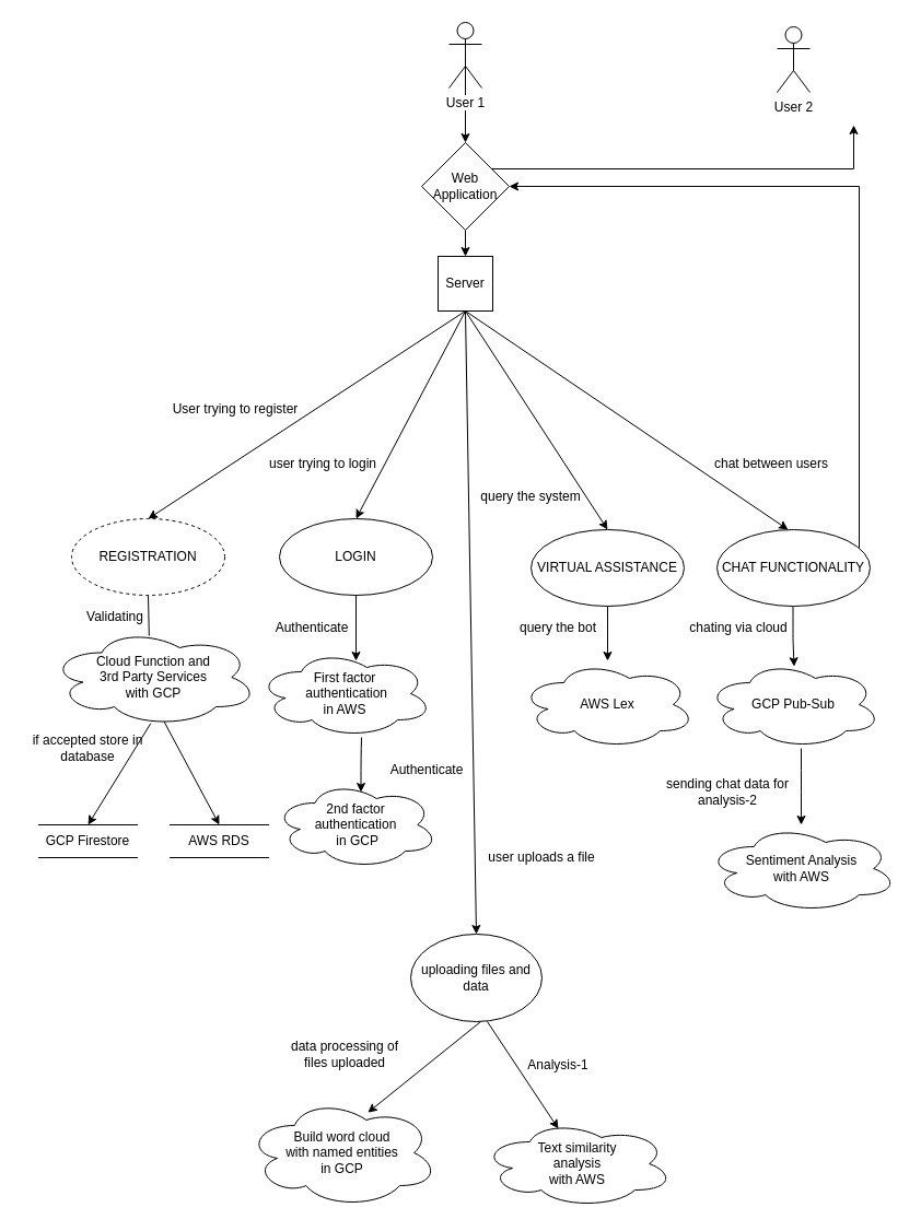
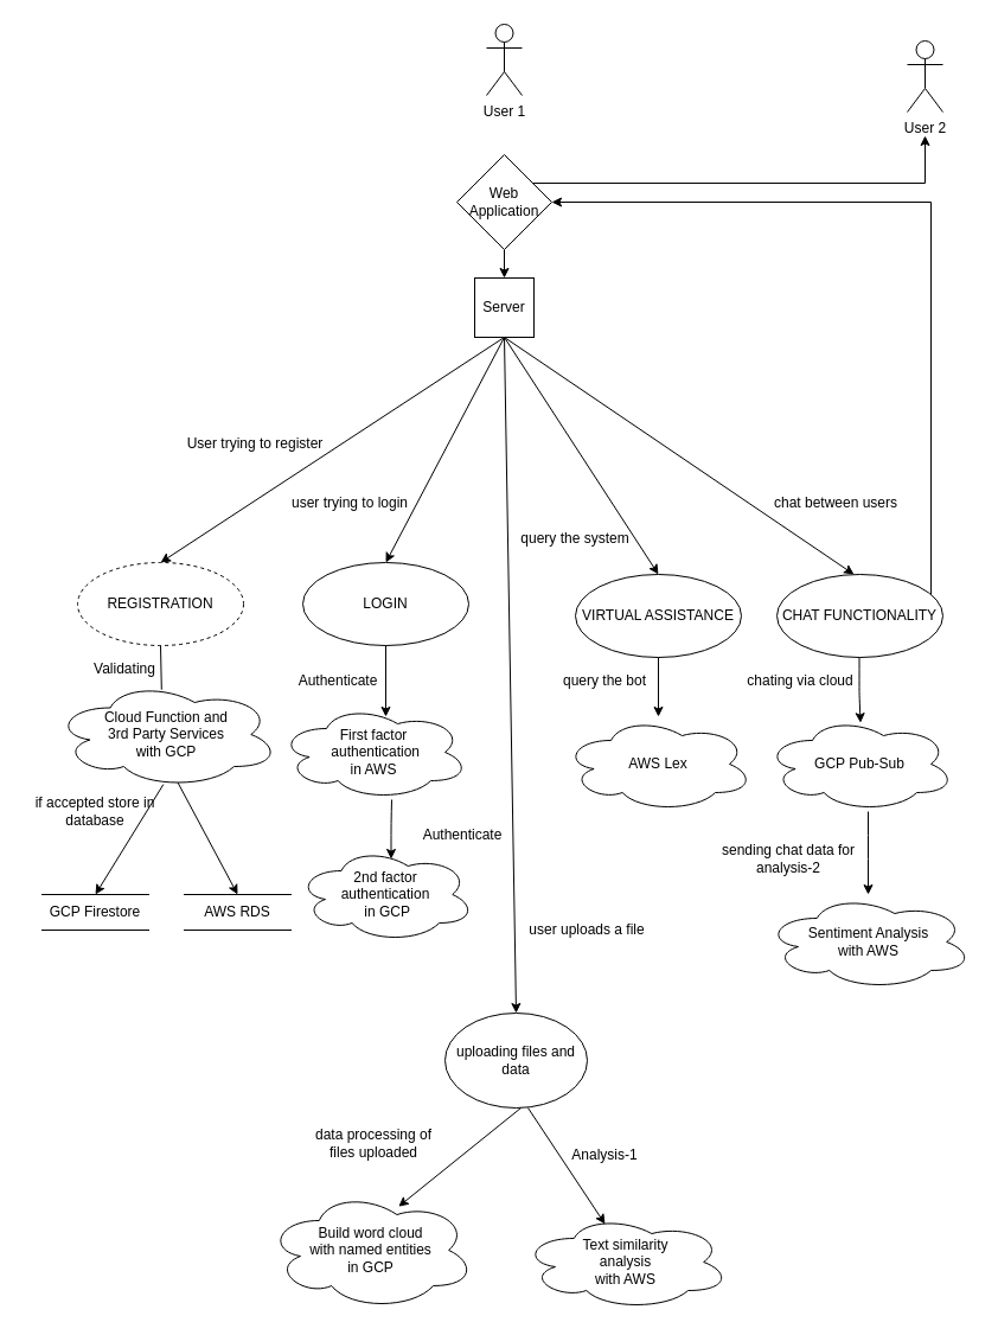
  <mxCell id="0" />
  <mxCell id="1" parent="0" />
- <mxCell id="2" style="edgeStyle=orthogonalEdgeStyle;rounded=0;orthogonalLoop=1;jettySize=auto;html=1;exitX=0.5;exitY=0.5;exitDx=0;exitDy=0;exitPerimeter=0;entryX=0.5;entryY=0;entryDx=0;entryDy=0;" edge="1" parent="1" source="3" target="52"><mxGeometry relative="1" as="geometry" /></mxCell>
  <mxCell id="3" value="User 1" style="shape=umlActor;verticalLabelPosition=bottom;labelBackgroundColor=#ffffff;verticalAlign=top;html=1;" parent="1" vertex="1"><mxGeometry x="410" y="20" width="30" height="60" as="geometry" /></mxCell>
  <mxCell id="4" value="REGISTRATION" style="ellipse;whiteSpace=wrap;html=1;dashed=1;" parent="1" vertex="1"><mxGeometry x="65" y="474" width="140" height="70" as="geometry" /></mxCell>
  <mxCell id="5" value="LOGIN" style="ellipse;whiteSpace=wrap;html=1;" parent="1" vertex="1"><mxGeometry x="255" y="474" width="140" height="70" as="geometry" /></mxCell>
  <mxCell id="6" value="VIRTUAL ASSISTANCE" style="ellipse;whiteSpace=wrap;html=1;" parent="1" vertex="1"><mxGeometry x="485" y="484" width="140" height="70" as="geometry" /></mxCell>
  <mxCell id="7" style="edgeStyle=orthogonalEdgeStyle;rounded=0;orthogonalLoop=1;jettySize=auto;html=1;entryX=1;entryY=0.5;entryDx=0;entryDy=0;" edge="1" parent="1" source="8" target="52"><mxGeometry relative="1" as="geometry"><Array as="points"><mxPoint x="785" y="170" /></Array></mxGeometry></mxCell>
  <mxCell id="8" value="CHAT FUNCTIONALITY" style="ellipse;whiteSpace=wrap;html=1;" parent="1" vertex="1"><mxGeometry x="655" y="484" width="140" height="70" as="geometry" /></mxCell>
  <mxCell id="9" value="" style="endArrow=none;html=1;exitX=0.5;exitY=1;exitDx=0;exitDy=0;entryX=0.478;entryY=0.08;entryDx=0;entryDy=0;entryPerimeter=0;" parent="1" source="4" target="24" edge="1"><mxGeometry width="50" height="50" relative="1" as="geometry"><mxPoint x="165" y="604" as="sourcePoint" /><mxPoint x="135" y="604" as="targetPoint" /></mxGeometry></mxCell>
  <mxCell id="10" value="" style="endArrow=classic;html=1;entryX=0.5;entryY=0;entryDx=0;entryDy=0;" parent="1" target="4" edge="1"><mxGeometry width="50" height="50" relative="1" as="geometry"><mxPoint x="425" y="284" as="sourcePoint" /><mxPoint x="195" y="444" as="targetPoint" /></mxGeometry></mxCell>
  <mxCell id="11" value="AWS RDS" style="shape=partialRectangle;whiteSpace=wrap;html=1;left=0;right=0;fillColor=none;" parent="1" vertex="1"><mxGeometry x="155" y="754" width="90" height="30" as="geometry" /></mxCell>
  <mxCell id="12" value="GCP Firestore" style="shape=partialRectangle;whiteSpace=wrap;html=1;left=0;right=0;fillColor=none;" parent="1" vertex="1"><mxGeometry x="35" y="754" width="90" height="30" as="geometry" /></mxCell>
  <mxCell id="13" value="" style="endArrow=classic;html=1;entryX=0.5;entryY=0;entryDx=0;entryDy=0;exitX=0.486;exitY=0.968;exitDx=0;exitDy=0;exitPerimeter=0;" parent="1" source="24" target="12" edge="1"><mxGeometry width="50" height="50" relative="1" as="geometry"><mxPoint x="134.5" y="664" as="sourcePoint" /><mxPoint x="134.5" y="724" as="targetPoint" /><Array as="points" /></mxGeometry></mxCell>
  <mxCell id="14" value="" style="endArrow=classic;html=1;entryX=0.5;entryY=0;entryDx=0;entryDy=0;exitX=0.55;exitY=0.95;exitDx=0;exitDy=0;exitPerimeter=0;" parent="1" source="24" target="11" edge="1"><mxGeometry width="50" height="50" relative="1" as="geometry"><mxPoint x="135" y="664" as="sourcePoint" /><mxPoint x="110" y="734" as="targetPoint" /><Array as="points" /></mxGeometry></mxCell>
  <mxCell id="15" value="" style="endArrow=classic;html=1;entryX=0.5;entryY=0;entryDx=0;entryDy=0;" parent="1" target="5" edge="1"><mxGeometry width="50" height="50" relative="1" as="geometry"><mxPoint x="425" y="284" as="sourcePoint" /><mxPoint x="439" y="454" as="targetPoint" /></mxGeometry></mxCell>
  <mxCell id="16" value="" style="endArrow=classic;html=1;entryX=0.5;entryY=0;entryDx=0;entryDy=0;" parent="1" edge="1"><mxGeometry width="50" height="50" relative="1" as="geometry"><mxPoint x="325" y="544" as="sourcePoint" /><mxPoint x="325" y="604" as="targetPoint" /></mxGeometry></mxCell>
  <mxCell id="17" value="chat between users" style="text;html=1;strokeColor=none;fillColor=none;align=center;verticalAlign=middle;whiteSpace=wrap;rounded=0;rotation=0;" parent="1" vertex="1"><mxGeometry x="645" y="414" width="120" height="20" as="geometry" /></mxCell>
  <mxCell id="18" value="if accepted store in database" style="text;html=1;strokeColor=none;fillColor=none;align=center;verticalAlign=middle;whiteSpace=wrap;rounded=0;rotation=0;" parent="1" vertex="1"><mxGeometry x="20" y="674" width="120" height="20" as="geometry" /></mxCell>
  <mxCell id="19" value="user uploads a file" style="text;html=1;strokeColor=none;fillColor=none;align=center;verticalAlign=middle;whiteSpace=wrap;rounded=0;rotation=0;" parent="1" vertex="1"><mxGeometry x="435" y="774" width="120" height="20" as="geometry" /></mxCell>
  <mxCell id="20" value="Validating" style="text;html=1;strokeColor=none;fillColor=none;align=center;verticalAlign=middle;whiteSpace=wrap;rounded=0;rotation=0;" parent="1" vertex="1"><mxGeometry x="45" y="554" width="120" height="20" as="geometry" /></mxCell>
  <mxCell id="21" value="Authenticate" style="text;html=1;strokeColor=none;fillColor=none;align=center;verticalAlign=middle;whiteSpace=wrap;rounded=0;rotation=0;" parent="1" vertex="1"><mxGeometry x="225" y="564" width="120" height="20" as="geometry" /></mxCell>
  <mxCell id="22" value="" style="endArrow=classic;html=1;entryX=0.5;entryY=0;entryDx=0;entryDy=0;" parent="1" target="6" edge="1"><mxGeometry width="50" height="50" relative="1" as="geometry"><mxPoint x="425" y="284" as="sourcePoint" /><mxPoint x="335" y="484" as="targetPoint" /></mxGeometry></mxCell>
  <mxCell id="23" value="&lt;span&gt;First factor&lt;br&gt;&amp;nbsp;authentication &lt;br&gt;in AWS&lt;/span&gt;" style="ellipse;shape=cloud;whiteSpace=wrap;html=1;" parent="1" vertex="1"><mxGeometry x="235" y="594" width="160" height="80" as="geometry" /></mxCell>
  <mxCell id="24" value="&lt;span&gt;Cloud Function and &lt;br&gt;3rd Party Services &lt;br&gt;with GCP&lt;/span&gt;" style="ellipse;shape=cloud;whiteSpace=wrap;html=1;" parent="1" vertex="1"><mxGeometry x="45" y="574" width="190" height="90" as="geometry" /></mxCell>
  <mxCell id="25" value="&lt;span&gt;2nd factor &lt;br&gt;authentication&lt;br&gt;&amp;nbsp;in GCP&lt;/span&gt;" style="ellipse;shape=cloud;whiteSpace=wrap;html=1;" parent="1" vertex="1"><mxGeometry x="250" y="714" width="150" height="80" as="geometry" /></mxCell>
  <mxCell id="26" value="" style="endArrow=classic;html=1;entryX=0.5;entryY=0;entryDx=0;entryDy=0;" parent="1" edge="1"><mxGeometry width="50" height="50" relative="1" as="geometry"><mxPoint x="330" y="674" as="sourcePoint" /><mxPoint x="329.5" y="724" as="targetPoint" /><Array as="points"><mxPoint x="329.5" y="694" /></Array></mxGeometry></mxCell>
  <mxCell id="27" value="AWS Lex" style="ellipse;shape=cloud;whiteSpace=wrap;html=1;" parent="1" vertex="1"><mxGeometry x="475" y="604" width="160" height="80" as="geometry" /></mxCell>
  <mxCell id="28" value="" style="endArrow=classic;html=1;exitX=0.55;exitY=0.95;exitDx=0;exitDy=0;exitPerimeter=0;" parent="1" target="27" edge="1"><mxGeometry width="50" height="50" relative="1" as="geometry"><mxPoint x="555" y="554" as="sourcePoint" /><mxPoint x="605.5" y="648.5" as="targetPoint" /><Array as="points" /></mxGeometry></mxCell>
  <mxCell id="29" value="query the bot" style="text;html=1;strokeColor=none;fillColor=none;align=center;verticalAlign=middle;whiteSpace=wrap;rounded=0;rotation=0;" parent="1" vertex="1"><mxGeometry x="450" y="564" width="120" height="20" as="geometry" /></mxCell>
- <mxCell id="30" value="User 2" style="shape=umlActor;verticalLabelPosition=bottom;labelBackgroundColor=#ffffff;verticalAlign=top;html=1;outlineConnect=0;" parent="1" vertex="1"><mxGeometry x="710" y="24" width="30" height="60" as="geometry" /></mxCell>
+ <mxCell id="30" value="User 2" style="shape=umlActor;verticalLabelPosition=bottom;labelBackgroundColor=#ffffff;verticalAlign=top;html=1;outlineConnect=0;" parent="1" vertex="1"><mxGeometry x="765" y="34" width="30" height="60" as="geometry" /></mxCell>
  <mxCell id="31" value="" style="endArrow=classic;html=1;entryX=0.5;entryY=0;entryDx=0;entryDy=0;" parent="1" edge="1"><mxGeometry width="50" height="50" relative="1" as="geometry"><mxPoint x="425" y="284" as="sourcePoint" /><mxPoint x="720" y="484" as="targetPoint" /><Array as="points" /></mxGeometry></mxCell>
  <mxCell id="32" value="GCP Pub-Sub" style="ellipse;shape=cloud;whiteSpace=wrap;html=1;" parent="1" vertex="1"><mxGeometry x="645" y="604" width="160" height="80" as="geometry" /></mxCell>
  <mxCell id="33" value="" style="endArrow=classic;html=1;exitX=0.55;exitY=0.95;exitDx=0;exitDy=0;exitPerimeter=0;entryX=0.503;entryY=0.065;entryDx=0;entryDy=0;entryPerimeter=0;" parent="1" target="32" edge="1"><mxGeometry width="50" height="50" relative="1" as="geometry"><mxPoint x="724.5" y="554" as="sourcePoint" /><mxPoint x="724.5" y="594" as="targetPoint" /><Array as="points"><mxPoint x="724.5" y="574" /><mxPoint x="724.5" y="584" /></Array></mxGeometry></mxCell>
  <mxCell id="34" value="User trying to register" style="text;html=1;strokeColor=none;fillColor=none;align=center;verticalAlign=middle;whiteSpace=wrap;rounded=0;rotation=0;" parent="1" vertex="1"><mxGeometry x="155" y="364" width="120" height="20" as="geometry" /></mxCell>
  <mxCell id="35" value="user trying to login" style="text;html=1;strokeColor=none;fillColor=none;align=center;verticalAlign=middle;whiteSpace=wrap;rounded=0;rotation=0;" parent="1" vertex="1"><mxGeometry x="235" y="414" width="120" height="20" as="geometry" /></mxCell>
  <mxCell id="36" value="query the system" style="text;html=1;strokeColor=none;fillColor=none;align=center;verticalAlign=middle;whiteSpace=wrap;rounded=0;rotation=0;" parent="1" vertex="1"><mxGeometry x="425" y="444" width="120" height="20" as="geometry" /></mxCell>
  <mxCell id="37" value="uploading files and data" style="ellipse;whiteSpace=wrap;html=1;" parent="1" vertex="1"><mxGeometry x="375" y="854" width="120" height="80" as="geometry" /></mxCell>
  <mxCell id="38" value="Authenticate" style="text;html=1;strokeColor=none;fillColor=none;align=center;verticalAlign=middle;whiteSpace=wrap;rounded=0;rotation=0;" parent="1" vertex="1"><mxGeometry x="330" y="694" width="120" height="20" as="geometry" /></mxCell>
  <mxCell id="39" value="Text similarity &lt;br&gt;analysis &lt;br&gt;with AWS" style="ellipse;shape=cloud;whiteSpace=wrap;html=1;" parent="1" vertex="1"><mxGeometry x="440" y="1024" width="175" height="80" as="geometry" /></mxCell>
  <mxCell id="40" value="" style="endArrow=classic;html=1;exitX=0.55;exitY=0.95;exitDx=0;exitDy=0;exitPerimeter=0;entryX=0.633;entryY=0.132;entryDx=0;entryDy=0;entryPerimeter=0;" parent="1" target="44" edge="1"><mxGeometry width="50" height="50" relative="1" as="geometry"><mxPoint x="439" y="934" as="sourcePoint" /><mxPoint x="439.98" y="989.2" as="targetPoint" /><Array as="points" /></mxGeometry></mxCell>
  <mxCell id="41" value="Sentiment Analysis&lt;br&gt;with AWS" style="ellipse;shape=cloud;whiteSpace=wrap;html=1;" parent="1" vertex="1"><mxGeometry x="645" y="754" width="175" height="80" as="geometry" /></mxCell>
  <mxCell id="42" value="" style="endArrow=classic;html=1;exitX=0.55;exitY=0.95;exitDx=0;exitDy=0;exitPerimeter=0;" parent="1" edge="1"><mxGeometry width="50" height="50" relative="1" as="geometry"><mxPoint x="732" y="684" as="sourcePoint" /><mxPoint x="732" y="754" as="targetPoint" /><Array as="points"><mxPoint x="732" y="714" /></Array></mxGeometry></mxCell>
  <mxCell id="43" value="sending chat data for analysis-2" style="text;html=1;strokeColor=none;fillColor=none;align=center;verticalAlign=middle;whiteSpace=wrap;rounded=0;rotation=0;" parent="1" vertex="1"><mxGeometry x="605" y="714" width="120" height="20" as="geometry" /></mxCell>
  <mxCell id="44" value="Build word cloud &lt;br&gt;with named entities &lt;br&gt;in GCP" style="ellipse;shape=cloud;whiteSpace=wrap;html=1;" parent="1" vertex="1"><mxGeometry x="225" y="1004" width="175" height="100" as="geometry" /></mxCell>
  <mxCell id="45" value="" style="endArrow=classic;html=1;entryX=0.4;entryY=0.1;entryDx=0;entryDy=0;entryPerimeter=0;" parent="1" target="39" edge="1"><mxGeometry width="50" height="50" relative="1" as="geometry"><mxPoint x="445" y="934" as="sourcePoint" /><mxPoint x="449.98" y="999.2" as="targetPoint" /><Array as="points" /></mxGeometry></mxCell>
  <mxCell id="46" value="data processing of files uploaded" style="text;html=1;strokeColor=none;fillColor=none;align=center;verticalAlign=middle;whiteSpace=wrap;rounded=0;rotation=0;" parent="1" vertex="1"><mxGeometry x="255" y="954" width="120" height="20" as="geometry" /></mxCell>
  <mxCell id="47" value="Analysis-1" style="text;html=1;strokeColor=none;fillColor=none;align=center;verticalAlign=middle;whiteSpace=wrap;rounded=0;rotation=0;" parent="1" vertex="1"><mxGeometry x="450" y="964" width="120" height="20" as="geometry" /></mxCell>
  <mxCell id="48" value="chating via cloud" style="text;html=1;strokeColor=none;fillColor=none;align=center;verticalAlign=middle;whiteSpace=wrap;rounded=0;rotation=0;" parent="1" vertex="1"><mxGeometry x="615" y="564" width="120" height="20" as="geometry" /></mxCell>
  <mxCell id="49" value="" style="endArrow=classic;html=1;entryX=0.5;entryY=0;entryDx=0;entryDy=0;" parent="1" target="37" edge="1"><mxGeometry width="50" height="50" relative="1" as="geometry"><mxPoint x="425" y="284" as="sourcePoint" /><mxPoint x="440" y="474" as="targetPoint" /><Array as="points" /></mxGeometry></mxCell>
  <mxCell id="50" value="" style="edgeStyle=orthogonalEdgeStyle;rounded=0;orthogonalLoop=1;jettySize=auto;html=1;" edge="1" parent="1" source="52" target="53"><mxGeometry relative="1" as="geometry" /></mxCell>
  <mxCell id="51" style="edgeStyle=orthogonalEdgeStyle;rounded=0;orthogonalLoop=1;jettySize=auto;html=1;" edge="1" parent="1" source="52"><mxGeometry relative="1" as="geometry"><mxPoint x="780" y="114" as="targetPoint" /><Array as="points"><mxPoint x="780" y="154" /></Array></mxGeometry></mxCell>
  <mxCell id="52" value="Web Application" style="rhombus;whiteSpace=wrap;html=1;aspect=fixed;" vertex="1" parent="1"><mxGeometry x="385" y="130" width="80" height="80" as="geometry" /></mxCell>
  <mxCell id="53" value="Server" style="whiteSpace=wrap;html=1;aspect=fixed;" vertex="1" parent="1"><mxGeometry x="400" y="234" width="50" height="50" as="geometry" /></mxCell>
